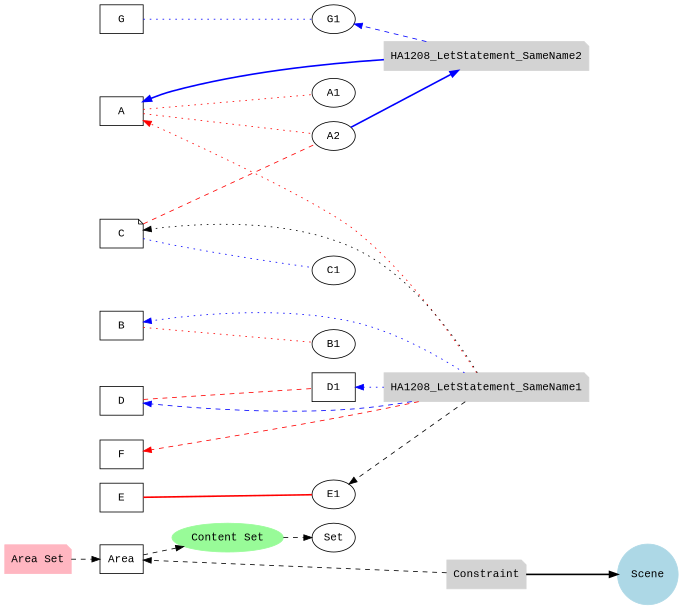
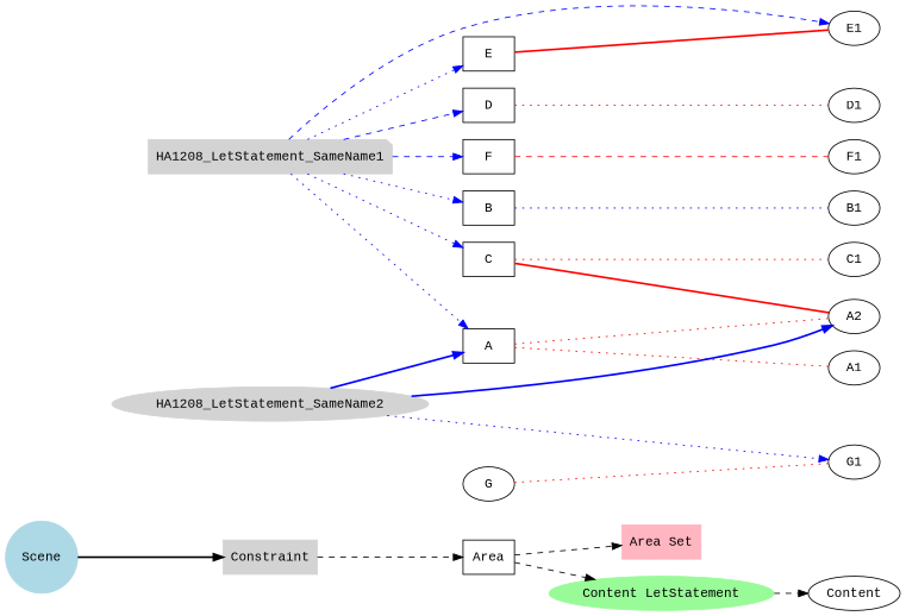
  digraph {
    clusterrank=global
    fontname="Liberation Mono"
    rankdir=LR
    node [fontname="Liberation Mono" shape=ellipse]
    edge [fontname="Liberation Mono" style=dotted color=blue]
    Area [shape=box]
    n2 [label=A shape=box]
    n3 [label=B shape=box]
-   n4 [label=C shape=note]
+   n4 [label=C shape=box]
    n5 [label=D shape=box]
    n6 [label=E shape=box]
    n7 [label=F shape=box]
-   n8 [label=G shape=box]
-   Content [label=Set]
+   n8 [label=G]
+   Content
    n10 [label=A1]
    n11 [label=A2]
    n12 [label=B1]
    n13 [label=C1]
-   n14 [label=D1 shape=box]
+   n14 [label=D1]
    n15 [label=E1]
+   n16 [label=F1]
    n17 [label=G1]
-   Constraint [color=lightgrey shape=note style=filled]
+   Constraint [color=lightgrey shape=box style=filled]
    n19 [color=lightgrey label=HA1208_LetStatement_SameName1 shape=note style=filled]
-   n20 [color=lightgrey label=HA1208_LetStatement_SameName2 shape=note style=filled]
-   "Area Set" [color=lightpink shape=note style=filled]
-   "Content Set" [color=palegreen style=filled]
+   n20 [color=lightgrey label=HA1208_LetStatement_SameName2 style=filled]
+   "Area Set" [color=lightpink shape=box style=filled]
+   "Content Set" [color=palegreen style=filled label="Content LetStatement"]
    Scene [color=lightblue shape=circle style=filled]
    subgraph sub_1 {
      rank=same
      Area
      n2
      n3
      n4
      n5
      n6
      n7
      n8
    }
    subgraph sub_2 {
      rank=same
      Content
      n10
      n11
      n12
      n13
      n14
      n15
+     n16
      n17
    }
    subgraph sub_3 {
      rank=same
      Constraint
      n19
      n20
    }
    subgraph sub_4 {
      rank=same
      Constraint
    }
    subgraph sub_5 {
      rank=same
      Constraint
    }
    subgraph sub_6 {
      "Area Set"
    }
    subgraph sub_7 {
      "Content Set"
    }
    subgraph sub_8 {
      rank=same
      Scene
    }
    Area -> "Content Set" [style=dashed color=""]
    n2 -> n10 [color=red dir=none]
    n2 -> n11 [color=red dir=none]
-   n3 -> n12 [color=red dir=none]
-   n4 -> n11 [color=red dir=none style=dashed]
-   n4 -> n13 [dir=none]
-   n5 -> n14 [color=red dir=none style=dashed]
+   n3 -> n12 [dir=none]
+   n4 -> n11 [color=red dir=none style=bold]
+   n4 -> n13 [color=red dir=none]
+   n5 -> n14 [color=red dir=none]
    n6 -> n15 [color=red dir=none style=bold]
-   n8 -> n17 [dir=none]
+   n7 -> n16 [color=red dir=none style=dashed]
+   n8 -> n17 [color=red dir=none]
    Constraint -> Area [style=dashed color=""]
-   n19 -> n2 [color=red]
+   n19 -> n2
    n19 -> n3
-   n19 -> n4 [color=black]
+   n19 -> n4
    n19 -> n5 [style=dashed]
-   n19 -> n14
-   n19 -> n7 [color=red style=dashed]
-   n19 -> n15 [color=black style=dashed]
+   n19 -> n6
+   n19 -> n7 [style=dashed]
+   n19 -> n15 [style=dashed]
    n20 -> n2 [style=bold]
-   n11 -> n20 [style=bold]
-   n20 -> n17 [style=dashed]
-   "Area Set" -> Area [style=dashed color=""]
+   n20 -> n11 [style=bold]
+   n20 -> n17
+   Area -> "Area Set" [style=dashed color=""]
    "Content Set" -> Content [style=dashed color=""]
-   Constraint -> Scene [style=bold color=""]
+   Scene -> Constraint [style=bold color=""]
  }
